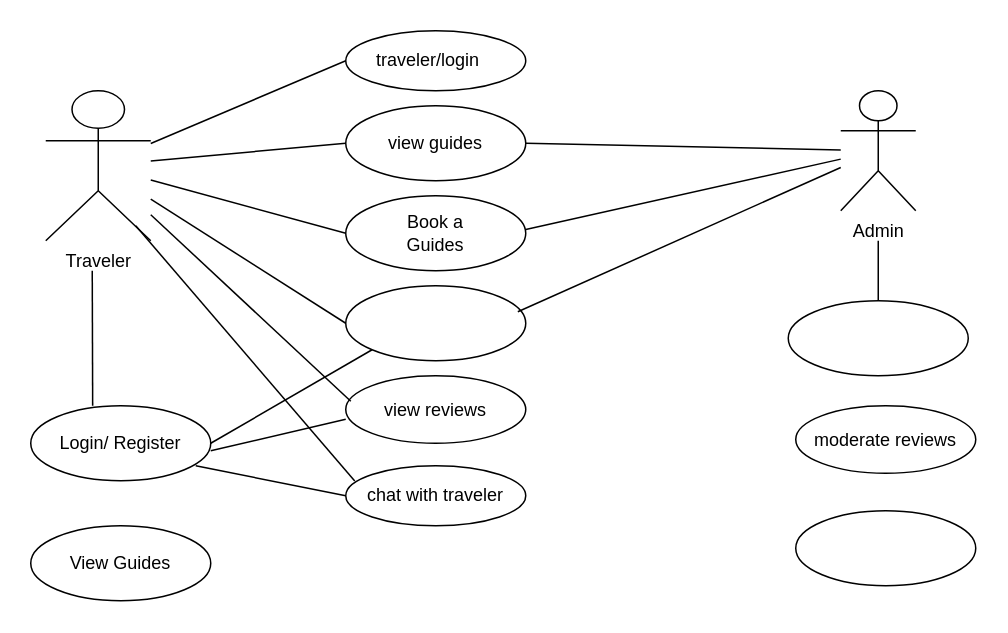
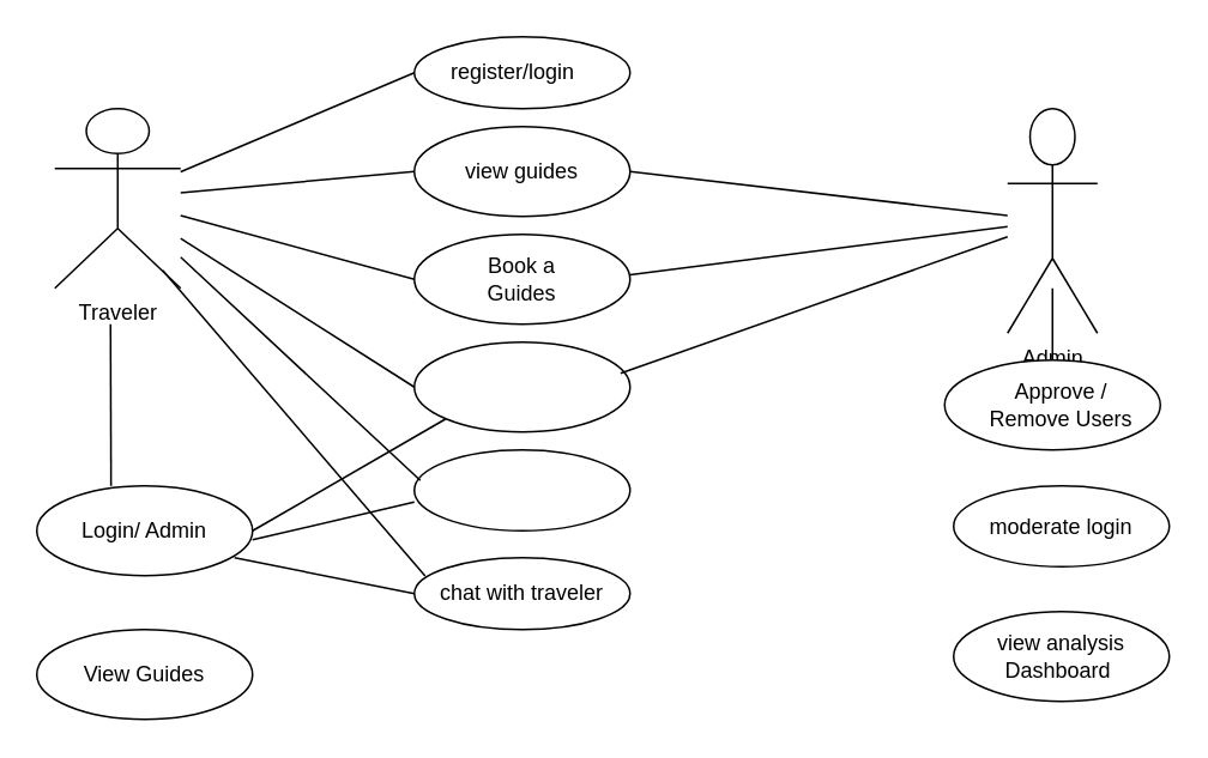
  <mxCell id="0" />
  <mxCell id="1" parent="0" />
  <mxCell id="2" value="Traveler" style="shape=umlActor;verticalLabelPosition=bottom;verticalAlign=top;html=1;outlineConnect=0;" parent="1" vertex="1"><mxGeometry x="30" y="60" width="70" height="100" as="geometry" /></mxCell>
  <mxCell id="3" value="" style="ellipse;whiteSpace=wrap;html=1;" parent="1" vertex="1"><mxGeometry x="230" y="20" width="120" height="40" as="geometry" /></mxCell>
  <mxCell id="4" value="" style="ellipse;whiteSpace=wrap;html=1;" parent="1" vertex="1"><mxGeometry x="230" y="70" width="120" height="50" as="geometry" /></mxCell>
  <mxCell id="5" value="" style="ellipse;whiteSpace=wrap;html=1;" parent="1" vertex="1"><mxGeometry x="230" y="130" width="120" height="50" as="geometry" /></mxCell>
  <mxCell id="6" value="" style="ellipse;whiteSpace=wrap;html=1;" parent="1" vertex="1"><mxGeometry x="230" y="190" width="120" height="50" as="geometry" /></mxCell>
  <mxCell id="7" value="" style="ellipse;whiteSpace=wrap;html=1;" parent="1" vertex="1"><mxGeometry x="230" y="250" width="120" height="45" as="geometry" /></mxCell>
  <mxCell id="8" value="" style="ellipse;whiteSpace=wrap;html=1;" parent="1" vertex="1"><mxGeometry x="230" y="310" width="120" height="40" as="geometry" /></mxCell>
  <mxCell id="9" value="" style="endArrow=none;html=1;entryX=0;entryY=0.5;entryDx=0;entryDy=0;" parent="1" source="2" target="3" edge="1"><mxGeometry width="50" height="50" relative="1" as="geometry"><mxPoint x="390" y="140" as="sourcePoint" /><mxPoint x="440" y="90" as="targetPoint" /></mxGeometry></mxCell>
  <mxCell id="10" value="" style="endArrow=none;html=1;entryX=0;entryY=0.5;entryDx=0;entryDy=0;" parent="1" source="2" target="4" edge="1"><mxGeometry width="50" height="50" relative="1" as="geometry"><mxPoint x="390" y="140" as="sourcePoint" /><mxPoint x="440" y="90" as="targetPoint" /></mxGeometry></mxCell>
  <mxCell id="11" value="" style="endArrow=none;html=1;entryX=0;entryY=0.5;entryDx=0;entryDy=0;" parent="1" source="2" target="5" edge="1"><mxGeometry width="50" height="50" relative="1" as="geometry"><mxPoint x="390" y="140" as="sourcePoint" /><mxPoint x="440" y="90" as="targetPoint" /></mxGeometry></mxCell>
  <mxCell id="12" value="" style="endArrow=none;html=1;entryX=0;entryY=0.5;entryDx=0;entryDy=0;" parent="1" source="2" target="6" edge="1"><mxGeometry width="50" height="50" relative="1" as="geometry"><mxPoint x="390" y="140" as="sourcePoint" /><mxPoint x="440" y="90" as="targetPoint" /></mxGeometry></mxCell>
  <mxCell id="13" value="" style="endArrow=none;html=1;entryX=0.028;entryY=0.378;entryDx=0;entryDy=0;entryPerimeter=0;" parent="1" source="2" target="7" edge="1"><mxGeometry width="50" height="50" relative="1" as="geometry"><mxPoint x="100" y="90" as="sourcePoint" /><mxPoint x="220" y="310" as="targetPoint" /></mxGeometry></mxCell>
  <mxCell id="14" value="" style="endArrow=none;html=1;entryX=0.05;entryY=0.256;entryDx=0;entryDy=0;entryPerimeter=0;" parent="1" target="8" edge="1"><mxGeometry width="50" height="50" relative="1" as="geometry"><mxPoint x="90" y="150" as="sourcePoint" /><mxPoint x="220" y="390" as="targetPoint" /></mxGeometry></mxCell>
- <mxCell id="15" value="traveler/login" style="text;html=1;align=center;verticalAlign=middle;whiteSpace=wrap;rounded=0;" parent="1" vertex="1"><mxGeometry x="255" y="25" width="60" height="30" as="geometry" /></mxCell>
+ <mxCell id="15" value="register/login" style="text;html=1;align=center;verticalAlign=middle;whiteSpace=wrap;rounded=0;" parent="1" vertex="1"><mxGeometry x="255" y="25" width="60" height="30" as="geometry" /></mxCell>
  <mxCell id="16" value="view guides" style="text;html=1;align=center;verticalAlign=middle;whiteSpace=wrap;rounded=0;" parent="1" vertex="1"><mxGeometry x="255" y="80" width="70" height="30" as="geometry" /></mxCell>
  <mxCell id="17" value="Book a Guides" style="text;html=1;align=center;verticalAlign=middle;whiteSpace=wrap;rounded=0;" parent="1" vertex="1"><mxGeometry x="260" y="140" width="60" height="30" as="geometry" /></mxCell>
- <mxCell id="18" value="view reviews" style="text;html=1;align=center;verticalAlign=middle;whiteSpace=wrap;rounded=0;" parent="1" vertex="1"><mxGeometry x="245" y="250" width="90" height="45" as="geometry" /></mxCell>
  <mxCell id="19" value="chat with traveler" style="text;html=1;align=center;verticalAlign=middle;whiteSpace=wrap;rounded=0;" parent="1" vertex="1"><mxGeometry x="240" y="315" width="100" height="30" as="geometry" /></mxCell>
  <mxCell id="20" value="" style="ellipse;whiteSpace=wrap;html=1;" parent="1" vertex="1"><mxGeometry x="20" y="270" width="120" height="50" as="geometry" /></mxCell>
  <mxCell id="21" value="" style="ellipse;whiteSpace=wrap;html=1;" parent="1" vertex="1"><mxGeometry x="20" y="350" width="120" height="50" as="geometry" /></mxCell>
- <mxCell id="22" value="Login/ Register" style="text;html=1;align=center;verticalAlign=middle;whiteSpace=wrap;rounded=0;" parent="1" vertex="1"><mxGeometry x="30" y="280" width="100" height="30" as="geometry" /></mxCell>
+ <mxCell id="22" value="Login/ Admin" style="text;html=1;align=center;verticalAlign=middle;whiteSpace=wrap;rounded=0;" parent="1" vertex="1"><mxGeometry x="30" y="280" width="100" height="30" as="geometry" /></mxCell>
  <mxCell id="23" value="View Guides" style="text;html=1;align=center;verticalAlign=middle;whiteSpace=wrap;rounded=0;" parent="1" vertex="1"><mxGeometry x="40" y="360" width="80" height="30" as="geometry" /></mxCell>
  <mxCell id="24" value="" style="endArrow=none;html=1;entryX=0.344;entryY=0;entryDx=0;entryDy=0;entryPerimeter=0;" parent="1" target="20" edge="1"><mxGeometry width="50" height="50" relative="1" as="geometry"><mxPoint x="61" y="180" as="sourcePoint" /><mxPoint x="440" y="220" as="targetPoint" /></mxGeometry></mxCell>
  <mxCell id="25" value="" style="endArrow=none;html=1;entryX=1;entryY=0.5;entryDx=0;entryDy=0;" parent="1" source="29" target="4" edge="1"><mxGeometry width="50" height="50" relative="1" as="geometry"><mxPoint x="560" y="120" as="sourcePoint" /><mxPoint x="351" y="86" as="targetPoint" /></mxGeometry></mxCell>
  <mxCell id="26" value="" style="endArrow=none;html=1;exitX=1;exitY=0.5;exitDx=0;exitDy=0;entryX=0;entryY=1;entryDx=0;entryDy=0;" parent="1" source="20" target="6" edge="1"><mxGeometry width="50" height="50" relative="1" as="geometry"><mxPoint x="390" y="270" as="sourcePoint" /><mxPoint x="440" y="220" as="targetPoint" /></mxGeometry></mxCell>
  <mxCell id="27" value="" style="endArrow=none;html=1;entryX=0;entryY=0.644;entryDx=0;entryDy=0;entryPerimeter=0;" parent="1" target="7" edge="1"><mxGeometry width="50" height="50" relative="1" as="geometry"><mxPoint x="140" y="300" as="sourcePoint" /><mxPoint x="240" y="320" as="targetPoint" /></mxGeometry></mxCell>
  <mxCell id="28" value="" style="endArrow=none;html=1;entryX=1;entryY=1;entryDx=0;entryDy=0;exitX=0;exitY=0.5;exitDx=0;exitDy=0;" parent="1" source="8" target="22" edge="1"><mxGeometry width="50" height="50" relative="1" as="geometry"><mxPoint x="230" y="400" as="sourcePoint" /><mxPoint x="440" y="420" as="targetPoint" /></mxGeometry></mxCell>
- <mxCell id="29" value="Admin" style="shape=umlActor;verticalLabelPosition=bottom;verticalAlign=top;html=1;outlineConnect=0;" parent="1" vertex="1"><mxGeometry x="560" y="60" width="50" height="80" as="geometry" /></mxCell>
+ <mxCell id="29" value="Admin" style="shape=umlActor;verticalLabelPosition=bottom;verticalAlign=top;html=1;outlineConnect=0;" parent="1" vertex="1"><mxGeometry x="560" y="60" width="50" height="125" as="geometry" /></mxCell>
  <mxCell id="30" value="" style="endArrow=none;html=1;exitX=1;exitY=0.5;exitDx=0;exitDy=0;" parent="1" target="29" edge="1"><mxGeometry width="50" height="50" relative="1" as="geometry"><mxPoint x="350" y="152.5" as="sourcePoint" /><mxPoint x="550" y="157.5" as="targetPoint" /></mxGeometry></mxCell>
  <mxCell id="31" value="" style="endArrow=none;html=1;exitX=0.956;exitY=0.347;exitDx=0;exitDy=0;exitPerimeter=0;" parent="1" source="6" target="29" edge="1"><mxGeometry width="50" height="50" relative="1" as="geometry"><mxPoint x="390" y="270" as="sourcePoint" /><mxPoint x="540" y="140" as="targetPoint" /></mxGeometry></mxCell>
  <mxCell id="32" value="" style="ellipse;whiteSpace=wrap;html=1;" parent="1" vertex="1"><mxGeometry x="525" y="200" width="120" height="50" as="geometry" /></mxCell>
  <mxCell id="33" value="" style="ellipse;whiteSpace=wrap;html=1;" parent="1" vertex="1"><mxGeometry x="530" y="340" width="120" height="50" as="geometry" /></mxCell>
+ <mxCell id="34" value="Approve / Remove Users" style="text;html=1;align=center;verticalAlign=middle;whiteSpace=wrap;rounded=0;" parent="1" vertex="1"><mxGeometry x="540" y="210" width="100" height="30" as="geometry" /></mxCell>
  <mxCell id="35" value="" style="endArrow=none;html=1;exitX=0.5;exitY=0;exitDx=0;exitDy=0;" parent="1" source="32" edge="1"><mxGeometry width="50" height="50" relative="1" as="geometry"><mxPoint x="390" y="170" as="sourcePoint" /><mxPoint x="585" y="160" as="targetPoint" /></mxGeometry></mxCell>
+ <mxCell id="36" value="view analysis Dashboard&amp;nbsp;" style="text;html=1;align=center;verticalAlign=middle;whiteSpace=wrap;rounded=0;" vertex="1" parent="1"><mxGeometry x="550" y="350" width="80" height="30" as="geometry" /></mxCell>
  <mxCell id="37" value="" style="ellipse;whiteSpace=wrap;html=1;" vertex="1" parent="1"><mxGeometry x="530" y="270" width="120" height="45" as="geometry" /></mxCell>
- <mxCell id="38" value="moderate reviews" style="text;html=1;align=center;verticalAlign=middle;whiteSpace=wrap;rounded=0;" vertex="1" parent="1"><mxGeometry x="540" y="277.5" width="100" height="30" as="geometry" /></mxCell>
+ <mxCell id="38" value="moderate login" style="text;html=1;align=center;verticalAlign=middle;whiteSpace=wrap;rounded=0;" vertex="1" parent="1"><mxGeometry x="540" y="277.5" width="100" height="30" as="geometry" /></mxCell>
